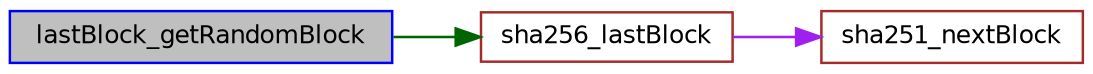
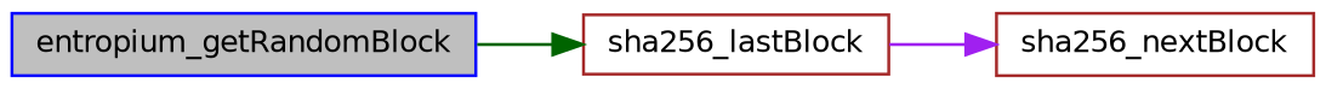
  digraph {
    rankdir=LR
    node [color=brown fontname=Helvetica fontsize=10 shape=record]
    edge [fontname=Helvetica fontsize=10 labelfontname=Helvetica labelfontsize=10 style=solid]
-   n1 [color=blue fillcolor=grey75 fontcolor=black height=0.2 label=lastBlock_getRandomBlock style=filled width=0.4]
+   n1 [color=blue fillcolor=grey75 fontcolor=black height=0.2 label=entropium_getRandomBlock style=filled width=0.4]
    n2 [height=0.2 label=sha256_lastBlock width=0.4]
-   n3 [height=0.2 label=sha251_nextBlock width=0.4]
+   n3 [height=0.2 label=sha256_nextBlock width=0.4]
    n1 -> n2 [color=darkgreen]
    n2 -> n3 [color=purple]
  }
